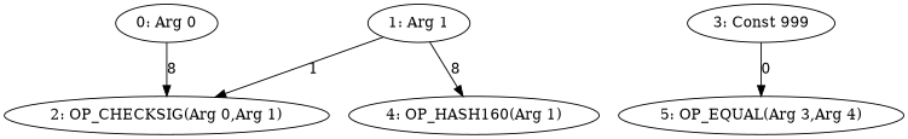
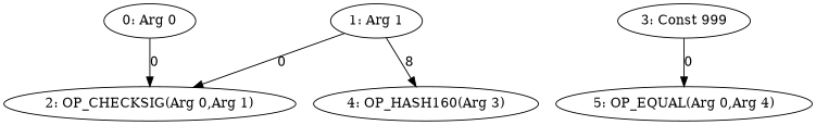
  digraph {
    n1 [label="0: Arg 0"]
    n2 [label="2: OP_CHECKSIG(Arg 0,Arg 1)"]
    n3 [label="1: Arg 1"]
-   n4 [label="4: OP_HASH160(Arg 1)"]
+   n4 [label="4: OP_HASH160(Arg 3)"]
    n5 [label="3: Const 999"]
-   n6 [label="5: OP_EQUAL(Arg 3,Arg 4)"]
-   n1 -> n2 [label=8]
-   n3 -> n2 [label=1]
+   n6 [label="5: OP_EQUAL(Arg 0,Arg 4)"]
+   n1 -> n2 [label=0]
+   n3 -> n2 [label=0]
    n3 -> n4 [label=8]
    n5 -> n6 [label=0]
  }
